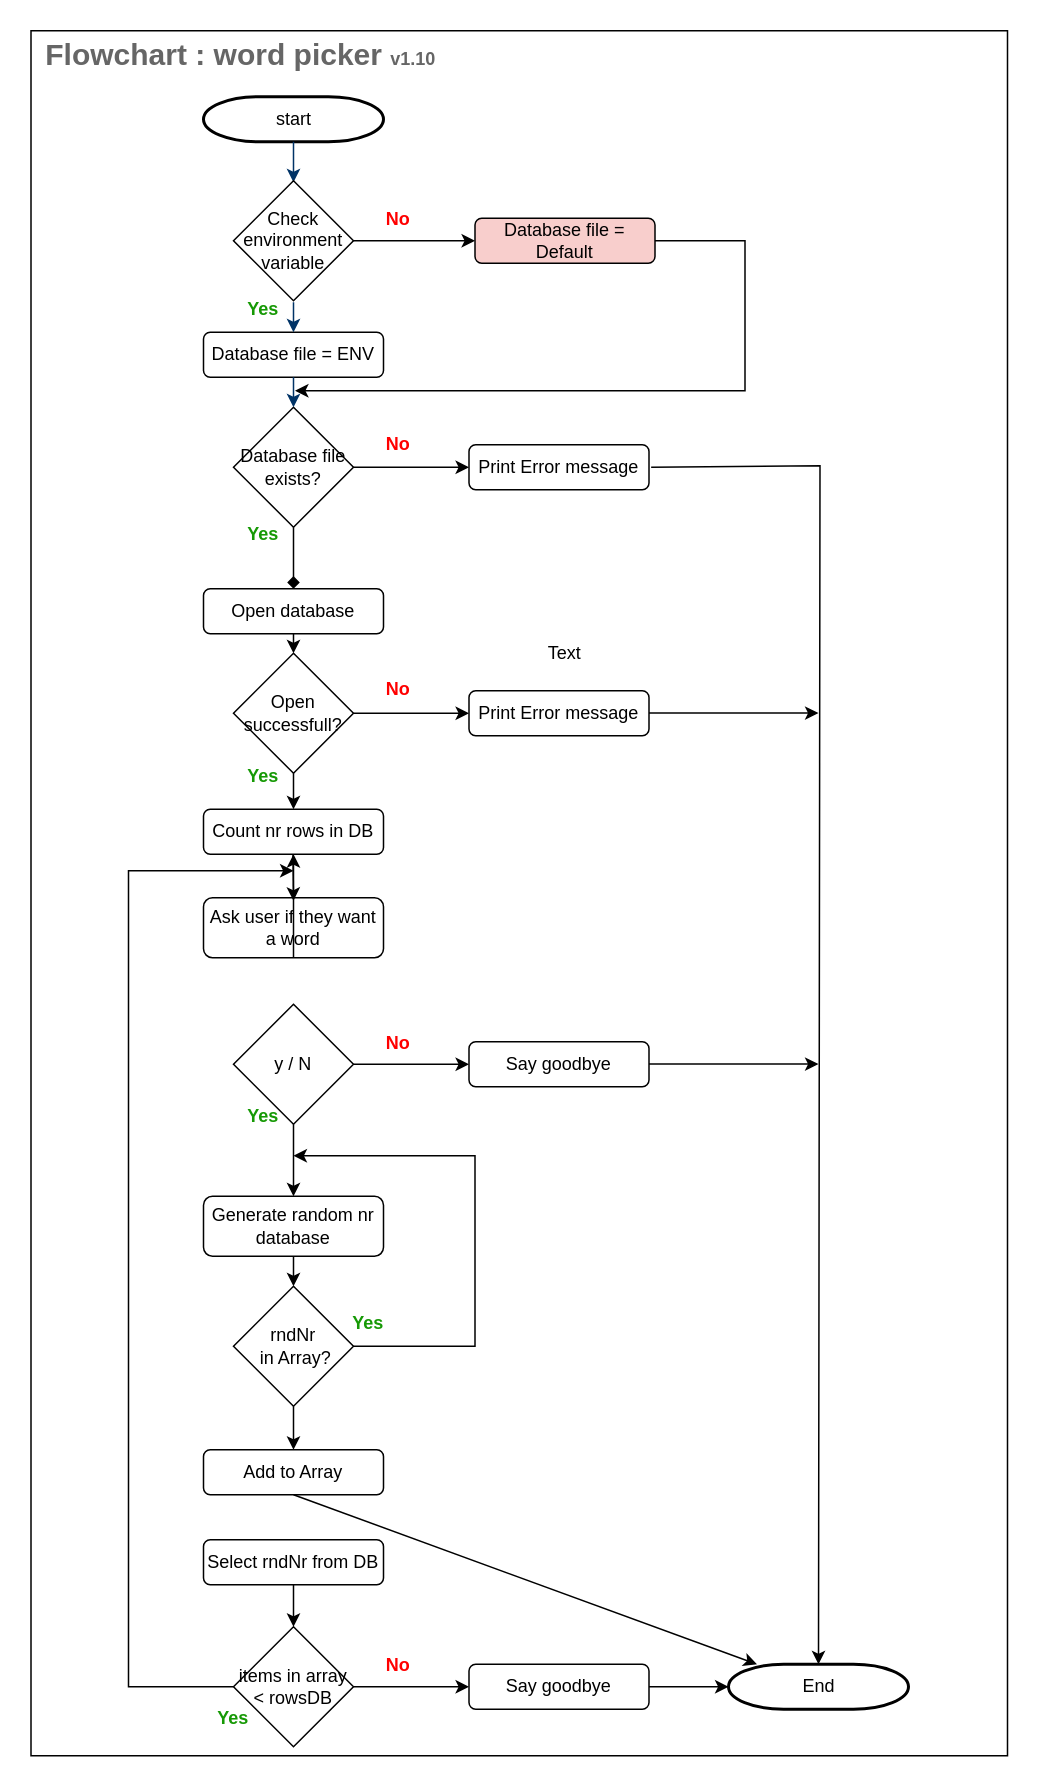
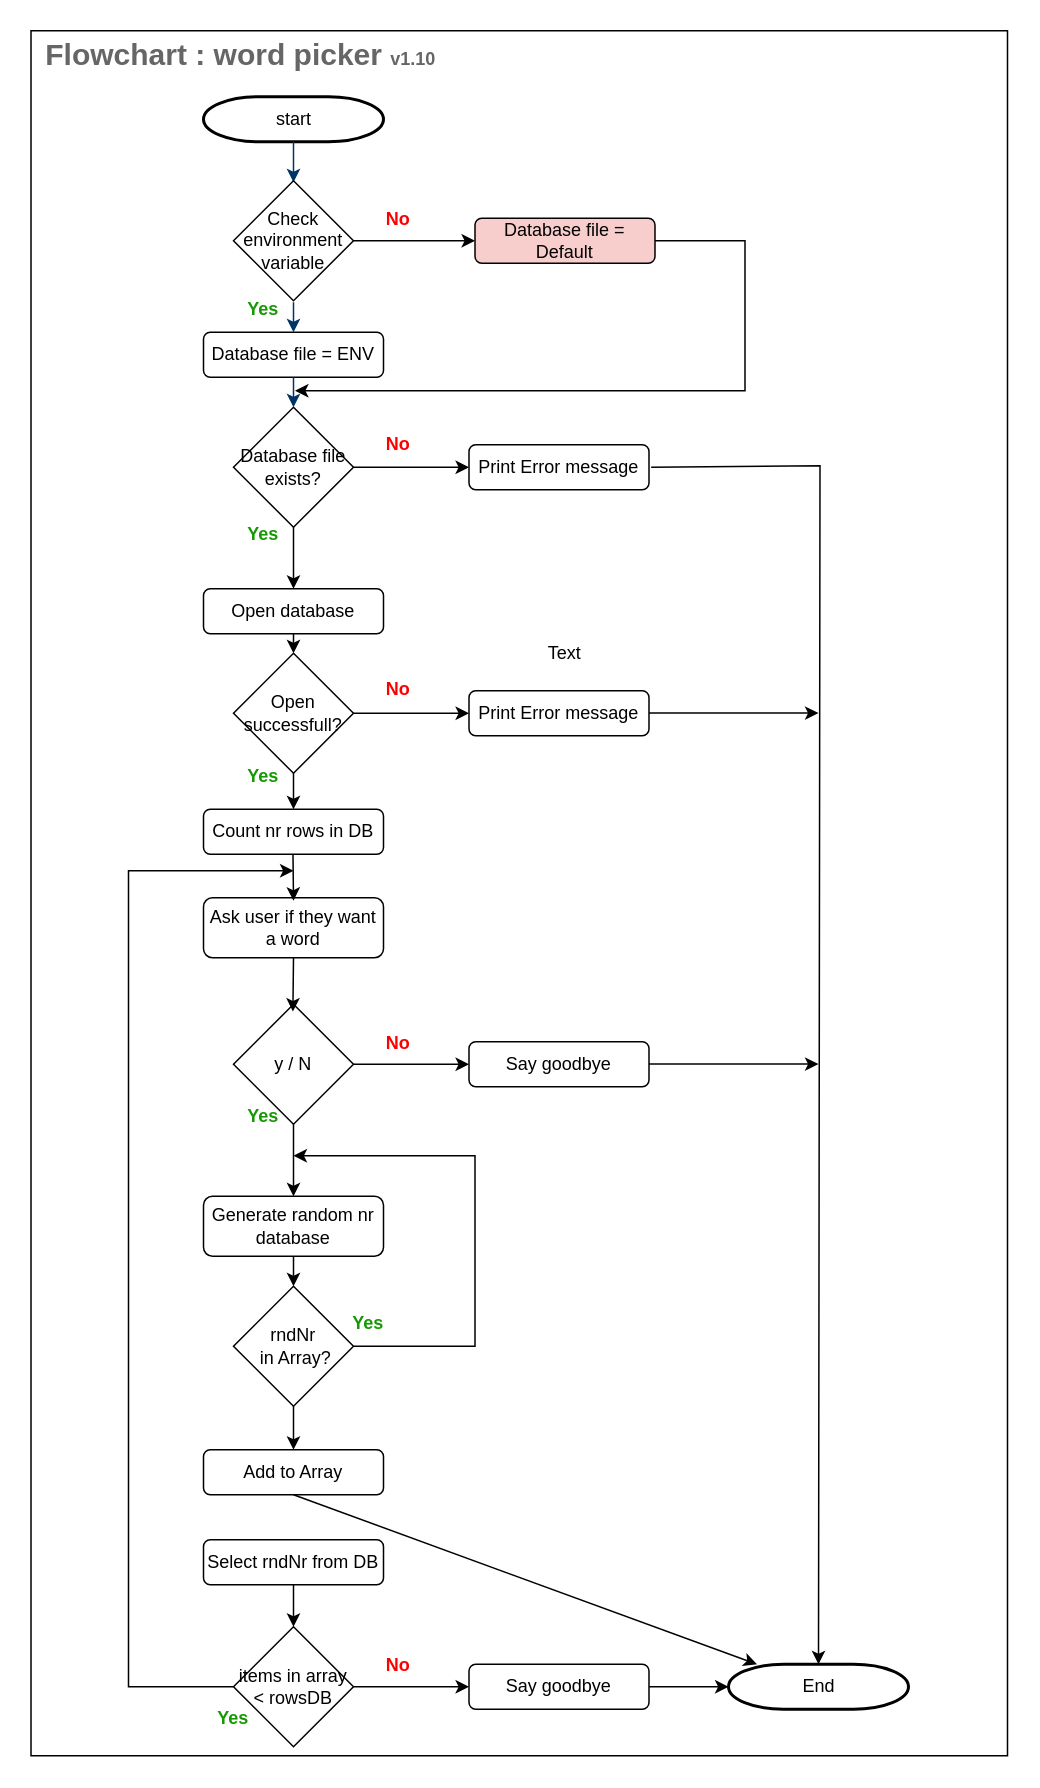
  <mxCell id="0" />
  <mxCell id="1" parent="0" />
  <mxCell id="2" value="" style="rounded=0;whiteSpace=wrap;html=1;" parent="1" vertex="1"><mxGeometry x="20" y="20" width="651" height="1150" as="geometry" /></mxCell>
  <mxCell id="3" value="start" style="shape=mxgraph.flowchart.terminator;strokeWidth=2;gradientColor=none;gradientDirection=north;fontStyle=0;html=1;" parent="1" vertex="1"><mxGeometry x="135" y="64" width="120" height="30" as="geometry" /></mxCell>
  <mxCell id="4" style="fontStyle=1;strokeColor=#003366;strokeWidth=1;html=1;" parent="1" source="3" edge="1"><mxGeometry relative="1" as="geometry"><mxPoint x="195" y="121" as="targetPoint" /></mxGeometry></mxCell>
  <mxCell id="5" value="Check environment variable" style="rhombus;whiteSpace=wrap;html=1;" parent="1" vertex="1"><mxGeometry x="155" y="120" width="80" height="80" as="geometry" /></mxCell>
  <mxCell id="6" value="Database file exists?" style="rhombus;whiteSpace=wrap;html=1;" parent="1" vertex="1"><mxGeometry x="155" y="271" width="80" height="80" as="geometry" /></mxCell>
  <mxCell id="7" value="Open successfull?" style="rhombus;whiteSpace=wrap;html=1;" parent="1" vertex="1"><mxGeometry x="155" y="435" width="80" height="80" as="geometry" /></mxCell>
  <mxCell id="8" value="Count nr rows in DB" style="rounded=1;whiteSpace=wrap;html=1;" parent="1" vertex="1"><mxGeometry x="135" y="539" width="120" height="30" as="geometry" /></mxCell>
  <mxCell id="9" value="Generate random nr&lt;br&gt;database" style="rounded=1;whiteSpace=wrap;html=1;" parent="1" vertex="1"><mxGeometry x="135" y="797" width="120" height="40" as="geometry" /></mxCell>
  <mxCell id="10" value="rndNr&lt;br&gt;&amp;nbsp;in Array?" style="rhombus;whiteSpace=wrap;html=1;" parent="1" vertex="1"><mxGeometry x="155" y="857" width="80" height="80" as="geometry" /></mxCell>
  <mxCell id="11" value="Add to Array" style="rounded=1;whiteSpace=wrap;html=1;" parent="1" vertex="1"><mxGeometry x="135" y="966" width="120" height="30" as="geometry" /></mxCell>
  <mxCell id="12" value="Select rndNr from DB" style="rounded=1;whiteSpace=wrap;html=1;" parent="1" vertex="1"><mxGeometry x="135" y="1026" width="120" height="30" as="geometry" /></mxCell>
  <mxCell id="13" value="Ask user if they want a word" style="rounded=1;whiteSpace=wrap;html=1;" parent="1" vertex="1"><mxGeometry x="135" y="598" width="120" height="40" as="geometry" /></mxCell>
  <mxCell id="14" value="y / N" style="rhombus;whiteSpace=wrap;html=1;" parent="1" vertex="1"><mxGeometry x="155" y="669" width="80" height="80" as="geometry" /></mxCell>
  <mxCell id="15" value="items in array &amp;lt; rowsDB" style="rhombus;whiteSpace=wrap;html=1;" parent="1" vertex="1"><mxGeometry x="155" y="1084" width="80" height="80" as="geometry" /></mxCell>
  <mxCell id="16" value="Open database" style="rounded=1;whiteSpace=wrap;html=1;" parent="1" vertex="1"><mxGeometry x="135" y="392" width="120" height="30" as="geometry" /></mxCell>
  <mxCell id="17" value="Database file = ENV" style="rounded=1;whiteSpace=wrap;html=1;" parent="1" vertex="1"><mxGeometry x="135" y="221" width="120" height="30" as="geometry" /></mxCell>
  <mxCell id="18" value="Database file = Default" style="rounded=1;whiteSpace=wrap;html=1;fillColor=#f8cecc;" parent="1" vertex="1"><mxGeometry x="316" y="145" width="120" height="30" as="geometry" /></mxCell>
  <mxCell id="19" value="Say goodbye" style="rounded=1;whiteSpace=wrap;html=1;" parent="1" vertex="1"><mxGeometry x="312" y="694" width="120" height="30" as="geometry" /></mxCell>
  <mxCell id="20" value="Print Error message" style="rounded=1;whiteSpace=wrap;html=1;" parent="1" vertex="1"><mxGeometry x="312" y="296" width="120" height="30" as="geometry" /></mxCell>
  <mxCell id="21" value="Print Error message" style="rounded=1;whiteSpace=wrap;html=1;" parent="1" vertex="1"><mxGeometry x="312" y="460" width="120" height="30" as="geometry" /></mxCell>
- <mxCell id="22" value="" style="endArrow=diamond;html=1;rounded=0;exitX=0.5;exitY=1;exitDx=0;exitDy=0;entryX=0.5;entryY=0;entryDx=0;entryDy=0;" parent="1" source="6" target="16" edge="1"><mxGeometry width="50" height="50" relative="1" as="geometry"><mxPoint x="605" y="440" as="sourcePoint" /><mxPoint x="655" y="390" as="targetPoint" /></mxGeometry></mxCell>
+ <mxCell id="22" value="" style="endArrow=classic;html=1;rounded=0;exitX=0.5;exitY=1;exitDx=0;exitDy=0;entryX=0.5;entryY=0;entryDx=0;entryDy=0;" parent="1" source="6" target="16" edge="1"><mxGeometry width="50" height="50" relative="1" as="geometry"><mxPoint x="605" y="440" as="sourcePoint" /><mxPoint x="655" y="390" as="targetPoint" /></mxGeometry></mxCell>
  <mxCell id="23" value="" style="endArrow=classic;html=1;rounded=0;exitX=0.5;exitY=1;exitDx=0;exitDy=0;entryX=0.5;entryY=0;entryDx=0;entryDy=0;" parent="1" source="16" target="7" edge="1"><mxGeometry width="50" height="50" relative="1" as="geometry"><mxPoint x="205" y="350" as="sourcePoint" /><mxPoint x="205" y="390" as="targetPoint" /></mxGeometry></mxCell>
  <mxCell id="24" value="" style="endArrow=classic;html=1;rounded=0;exitX=0.5;exitY=1;exitDx=0;exitDy=0;entryX=0.5;entryY=0;entryDx=0;entryDy=0;" parent="1" source="7" target="8" edge="1"><mxGeometry width="50" height="50" relative="1" as="geometry"><mxPoint x="215" y="360" as="sourcePoint" /><mxPoint x="215" y="400" as="targetPoint" /></mxGeometry></mxCell>
  <mxCell id="25" value="" style="endArrow=classic;html=1;rounded=0;exitX=0.5;exitY=1;exitDx=0;exitDy=0;" parent="1" edge="1"><mxGeometry width="50" height="50" relative="1" as="geometry"><mxPoint x="194.66" y="569" as="sourcePoint" /><mxPoint x="195" y="600" as="targetPoint" /></mxGeometry></mxCell>
- <mxCell id="26" value="" style="endArrow=classic;html=1;rounded=0;exitX=0.5;exitY=1;exitDx=0;exitDy=0;" parent="1" source="13" target="8" edge="1"><mxGeometry width="50" height="50" relative="1" as="geometry"><mxPoint x="215" y="430" as="sourcePoint" /><mxPoint x="215" y="480" as="targetPoint" /></mxGeometry></mxCell>
+ <mxCell id="26" value="" style="endArrow=classic;html=1;rounded=0;exitX=0.5;exitY=1;exitDx=0;exitDy=0;entryX=0.495;entryY=0.061;entryDx=0;entryDy=0;entryPerimeter=0;" parent="1" source="13" target="14" edge="1"><mxGeometry width="50" height="50" relative="1" as="geometry"><mxPoint x="215" y="430" as="sourcePoint" /><mxPoint x="215" y="480" as="targetPoint" /></mxGeometry></mxCell>
  <mxCell id="27" style="fontStyle=1;strokeColor=#003366;strokeWidth=1;html=1;entryX=0.5;entryY=0;entryDx=0;entryDy=0;" parent="1" target="17" edge="1"><mxGeometry relative="1" as="geometry"><mxPoint x="195" y="201" as="sourcePoint" /><mxPoint x="205" y="131" as="targetPoint" /></mxGeometry></mxCell>
  <mxCell id="28" style="fontStyle=1;strokeColor=#003366;strokeWidth=1;html=1;exitX=0.5;exitY=1;exitDx=0;exitDy=0;" parent="1" source="17" target="6" edge="1"><mxGeometry relative="1" as="geometry"><mxPoint x="265" y="230" as="sourcePoint" /><mxPoint x="265" y="270" as="targetPoint" /></mxGeometry></mxCell>
  <mxCell id="29" value="" style="endArrow=classic;html=1;rounded=0;entryX=0.5;entryY=0;entryDx=0;entryDy=0;" parent="1" target="9" edge="1"><mxGeometry width="50" height="50" relative="1" as="geometry"><mxPoint x="195" y="749" as="sourcePoint" /><mxPoint x="195" y="769" as="targetPoint" /></mxGeometry></mxCell>
  <mxCell id="30" value="" style="endArrow=classic;html=1;rounded=0;exitX=1;exitY=0.5;exitDx=0;exitDy=0;entryX=0;entryY=0.5;entryDx=0;entryDy=0;" parent="1" source="7" target="21" edge="1"><mxGeometry width="50" height="50" relative="1" as="geometry"><mxPoint x="214.66" y="590" as="sourcePoint" /><mxPoint x="215" y="635" as="targetPoint" /></mxGeometry></mxCell>
  <mxCell id="31" value="" style="endArrow=classic;html=1;rounded=0;exitX=1;exitY=0.5;exitDx=0;exitDy=0;entryX=0;entryY=0.5;entryDx=0;entryDy=0;" parent="1" source="14" target="19" edge="1"><mxGeometry width="50" height="50" relative="1" as="geometry"><mxPoint x="245" y="469" as="sourcePoint" /><mxPoint x="288" y="469" as="targetPoint" /></mxGeometry></mxCell>
  <mxCell id="32" value="" style="endArrow=classic;html=1;rounded=0;exitX=0.5;exitY=1;exitDx=0;exitDy=0;entryX=0.5;entryY=0;entryDx=0;entryDy=0;" parent="1" source="9" target="10" edge="1"><mxGeometry width="50" height="50" relative="1" as="geometry"><mxPoint x="315" y="907" as="sourcePoint" /><mxPoint x="365" y="857" as="targetPoint" /></mxGeometry></mxCell>
  <mxCell id="33" value="" style="endArrow=classic;html=1;rounded=0;exitX=0.5;exitY=1;exitDx=0;exitDy=0;entryX=0.5;entryY=0;entryDx=0;entryDy=0;" parent="1" source="10" target="11" edge="1"><mxGeometry width="50" height="50" relative="1" as="geometry"><mxPoint x="315" y="920" as="sourcePoint" /><mxPoint x="365" y="870" as="targetPoint" /></mxGeometry></mxCell>
  <mxCell id="34" value="" style="endArrow=classic;html=1;rounded=0;exitX=0.5;exitY=1;exitDx=0;exitDy=0;" parent="1" source="11" target="42" edge="1"><mxGeometry width="50" height="50" relative="1" as="geometry"><mxPoint x="315" y="920" as="sourcePoint" /><mxPoint x="365" y="870" as="targetPoint" /></mxGeometry></mxCell>
  <mxCell id="35" value="" style="endArrow=classic;html=1;rounded=0;exitX=0.5;exitY=1;exitDx=0;exitDy=0;entryX=0.5;entryY=0;entryDx=0;entryDy=0;" parent="1" source="12" target="15" edge="1"><mxGeometry width="50" height="50" relative="1" as="geometry"><mxPoint x="315" y="920" as="sourcePoint" /><mxPoint x="365" y="870" as="targetPoint" /></mxGeometry></mxCell>
  <mxCell id="36" value="" style="endArrow=classic;html=1;rounded=0;exitX=0;exitY=0.5;exitDx=0;exitDy=0;" parent="1" source="15" edge="1"><mxGeometry width="50" height="50" relative="1" as="geometry"><mxPoint x="315" y="1060" as="sourcePoint" /><mxPoint x="195" y="580" as="targetPoint" /><Array as="points"><mxPoint x="85" y="1124" /><mxPoint x="85" y="710" /><mxPoint x="85" y="580" /></Array></mxGeometry></mxCell>
  <mxCell id="37" value="" style="endArrow=classic;html=1;rounded=0;exitX=1;exitY=0.5;exitDx=0;exitDy=0;" parent="1" source="10" edge="1"><mxGeometry width="50" height="50" relative="1" as="geometry"><mxPoint x="235" y="880" as="sourcePoint" /><mxPoint x="195" y="770" as="targetPoint" /><Array as="points"><mxPoint x="316" y="897" /><mxPoint x="316" y="770" /><mxPoint x="285" y="770" /></Array></mxGeometry></mxCell>
  <mxCell id="38" value="Say goodbye" style="rounded=1;whiteSpace=wrap;html=1;" parent="1" vertex="1"><mxGeometry x="312" y="1109" width="120" height="30" as="geometry" /></mxCell>
  <mxCell id="39" value="" style="endArrow=classic;html=1;rounded=0;exitX=1;exitY=0.5;exitDx=0;exitDy=0;entryX=0;entryY=0.5;entryDx=0;entryDy=0;" parent="1" source="15" target="38" edge="1"><mxGeometry width="50" height="50" relative="1" as="geometry"><mxPoint x="235" y="1130" as="sourcePoint" /><mxPoint x="288" y="890" as="targetPoint" /></mxGeometry></mxCell>
  <mxCell id="40" value="" style="endArrow=classic;html=1;rounded=0;exitX=1;exitY=0.5;exitDx=0;exitDy=0;entryX=0;entryY=0.5;entryDx=0;entryDy=0;" parent="1" source="6" target="20" edge="1"><mxGeometry width="50" height="50" relative="1" as="geometry"><mxPoint x="245" y="504" as="sourcePoint" /><mxPoint x="288" y="504" as="targetPoint" /></mxGeometry></mxCell>
  <mxCell id="41" value="" style="endArrow=classic;html=1;rounded=0;entryX=0;entryY=0.5;entryDx=0;entryDy=0;exitX=1;exitY=0.5;exitDx=0;exitDy=0;" parent="1" source="5" target="18" edge="1"><mxGeometry width="50" height="50" relative="1" as="geometry"><mxPoint x="234" y="158" as="sourcePoint" /><mxPoint x="322" y="331" as="targetPoint" /></mxGeometry></mxCell>
  <mxCell id="42" value="End" style="shape=mxgraph.flowchart.terminator;strokeWidth=2;gradientColor=none;gradientDirection=north;fontStyle=0;html=1;" parent="1" vertex="1"><mxGeometry x="485" y="1109" width="120" height="30" as="geometry" /></mxCell>
  <mxCell id="43" value="&lt;b&gt;Yes&lt;/b&gt;" style="text;html=1;strokeColor=none;fillColor=none;align=center;verticalAlign=middle;whiteSpace=wrap;rounded=0;fontColor=#169905;" parent="1" vertex="1"><mxGeometry x="145" y="191" width="60" height="30" as="geometry" /></mxCell>
  <mxCell id="44" value="&lt;b&gt;Yes&lt;/b&gt;" style="text;html=1;strokeColor=none;fillColor=none;align=center;verticalAlign=middle;whiteSpace=wrap;rounded=0;fontColor=#169905;" parent="1" vertex="1"><mxGeometry x="145" y="341" width="60" height="30" as="geometry" /></mxCell>
  <mxCell id="45" value="&lt;b&gt;Yes&lt;/b&gt;" style="text;html=1;strokeColor=none;fillColor=none;align=center;verticalAlign=middle;whiteSpace=wrap;rounded=0;fontColor=#169905;" parent="1" vertex="1"><mxGeometry x="145" y="502" width="60" height="30" as="geometry" /></mxCell>
  <mxCell id="46" value="&lt;b&gt;Yes&lt;/b&gt;" style="text;html=1;strokeColor=none;fillColor=none;align=center;verticalAlign=middle;whiteSpace=wrap;rounded=0;fontColor=#169905;" parent="1" vertex="1"><mxGeometry x="145" y="729" width="60" height="30" as="geometry" /></mxCell>
  <mxCell id="47" value="&lt;b&gt;Yes&lt;/b&gt;" style="text;html=1;strokeColor=none;fillColor=none;align=center;verticalAlign=middle;whiteSpace=wrap;rounded=0;fontColor=#169905;" parent="1" vertex="1"><mxGeometry x="215" y="867" width="60" height="30" as="geometry" /></mxCell>
  <mxCell id="48" value="&lt;b&gt;Yes&lt;/b&gt;" style="text;html=1;strokeColor=none;fillColor=none;align=center;verticalAlign=middle;whiteSpace=wrap;rounded=0;fontColor=#169905;" parent="1" vertex="1"><mxGeometry x="125" y="1130" width="60" height="30" as="geometry" /></mxCell>
  <mxCell id="49" value="" style="endArrow=classic;html=1;rounded=0;exitX=1;exitY=0.5;exitDx=0;exitDy=0;entryX=0;entryY=0.5;entryDx=0;entryDy=0;entryPerimeter=0;" parent="1" source="38" target="42" edge="1"><mxGeometry width="50" height="50" relative="1" as="geometry"><mxPoint x="245" y="1140" as="sourcePoint" /><mxPoint x="322" y="1140" as="targetPoint" /></mxGeometry></mxCell>
  <mxCell id="50" value="&lt;b&gt;&lt;font color=&quot;#ff0000&quot;&gt;No&lt;/font&gt;&lt;/b&gt;" style="text;html=1;strokeColor=none;fillColor=none;align=center;verticalAlign=middle;whiteSpace=wrap;rounded=0;fontColor=#169905;" parent="1" vertex="1"><mxGeometry x="235" y="131" width="60" height="30" as="geometry" /></mxCell>
  <mxCell id="51" value="&lt;b&gt;&lt;font color=&quot;#ff0000&quot;&gt;No&lt;/font&gt;&lt;/b&gt;" style="text;html=1;strokeColor=none;fillColor=none;align=center;verticalAlign=middle;whiteSpace=wrap;rounded=0;fontColor=#169905;" parent="1" vertex="1"><mxGeometry x="235" y="281" width="60" height="30" as="geometry" /></mxCell>
  <mxCell id="52" value="&lt;b&gt;&lt;font color=&quot;#ff0000&quot;&gt;No&lt;/font&gt;&lt;/b&gt;" style="text;html=1;strokeColor=none;fillColor=none;align=center;verticalAlign=middle;whiteSpace=wrap;rounded=0;fontColor=#169905;" parent="1" vertex="1"><mxGeometry x="235" y="444" width="60" height="30" as="geometry" /></mxCell>
  <mxCell id="53" value="&lt;b&gt;&lt;font color=&quot;#ff0000&quot;&gt;No&lt;/font&gt;&lt;/b&gt;" style="text;html=1;strokeColor=none;fillColor=none;align=center;verticalAlign=middle;whiteSpace=wrap;rounded=0;fontColor=#169905;" parent="1" vertex="1"><mxGeometry x="235" y="680" width="60" height="30" as="geometry" /></mxCell>
  <mxCell id="54" value="&lt;b&gt;&lt;font color=&quot;#ff0000&quot;&gt;No&lt;/font&gt;&lt;/b&gt;" style="text;html=1;strokeColor=none;fillColor=none;align=center;verticalAlign=middle;whiteSpace=wrap;rounded=0;fontColor=#169905;" parent="1" vertex="1"><mxGeometry x="235" y="1095" width="60" height="30" as="geometry" /></mxCell>
  <mxCell id="55" value="" style="endArrow=classic;html=1;rounded=0;exitX=1.012;exitY=0.501;exitDx=0;exitDy=0;exitPerimeter=0;entryX=0.5;entryY=0;entryDx=0;entryDy=0;entryPerimeter=0;" parent="1" source="20" edge="1" target="42"><mxGeometry width="50" height="50" relative="1" as="geometry"><mxPoint x="436" y="311" as="sourcePoint" /><mxPoint x="546" y="311" as="targetPoint" /><Array as="points"><mxPoint x="546" y="310" /></Array></mxGeometry></mxCell>
  <mxCell id="56" value="" style="endArrow=classic;html=1;rounded=0;exitX=1.012;exitY=0.501;exitDx=0;exitDy=0;exitPerimeter=0;" parent="1" edge="1"><mxGeometry width="50" height="50" relative="1" as="geometry"><mxPoint x="432" y="474.9" as="sourcePoint" /><mxPoint x="545" y="474.9" as="targetPoint" /></mxGeometry></mxCell>
  <mxCell id="57" value="" style="endArrow=classic;html=1;rounded=0;exitX=1.012;exitY=0.501;exitDx=0;exitDy=0;exitPerimeter=0;" parent="1" edge="1"><mxGeometry width="50" height="50" relative="1" as="geometry"><mxPoint x="432" y="708.9" as="sourcePoint" /><mxPoint x="545" y="708.9" as="targetPoint" /></mxGeometry></mxCell>
  <mxCell id="58" value="Text" style="text;html=1;strokeColor=none;fillColor=none;align=center;verticalAlign=middle;whiteSpace=wrap;rounded=0;" parent="1" vertex="1"><mxGeometry x="346" y="420" width="60" height="30" as="geometry" /></mxCell>
  <mxCell id="59" value="&lt;b&gt;&lt;font color=&quot;#666666&quot; style=&quot;font-size: 20px;&quot;&gt;Flowchart : word picker &lt;/font&gt;&lt;font color=&quot;#666666&quot; style=&quot;font-size: 12px;&quot;&gt;v1.10&lt;/font&gt;&lt;/b&gt;" style="text;html=1;strokeColor=none;fillColor=none;align=left;verticalAlign=middle;whiteSpace=wrap;rounded=0;" parent="1" vertex="1"><mxGeometry x="28" y="20" width="610" height="30" as="geometry" /></mxCell>
  <mxCell id="60" value="" style="endArrow=classic;html=1;rounded=0;exitX=1;exitY=0.5;exitDx=0;exitDy=0;" edge="1" parent="1" source="18"><mxGeometry width="50" height="50" relative="1" as="geometry"><mxPoint x="396" y="271" as="sourcePoint" /><mxPoint x="196" y="260" as="targetPoint" /><Array as="points"><mxPoint x="496" y="160" /><mxPoint x="496" y="260" /></Array></mxGeometry></mxCell>
